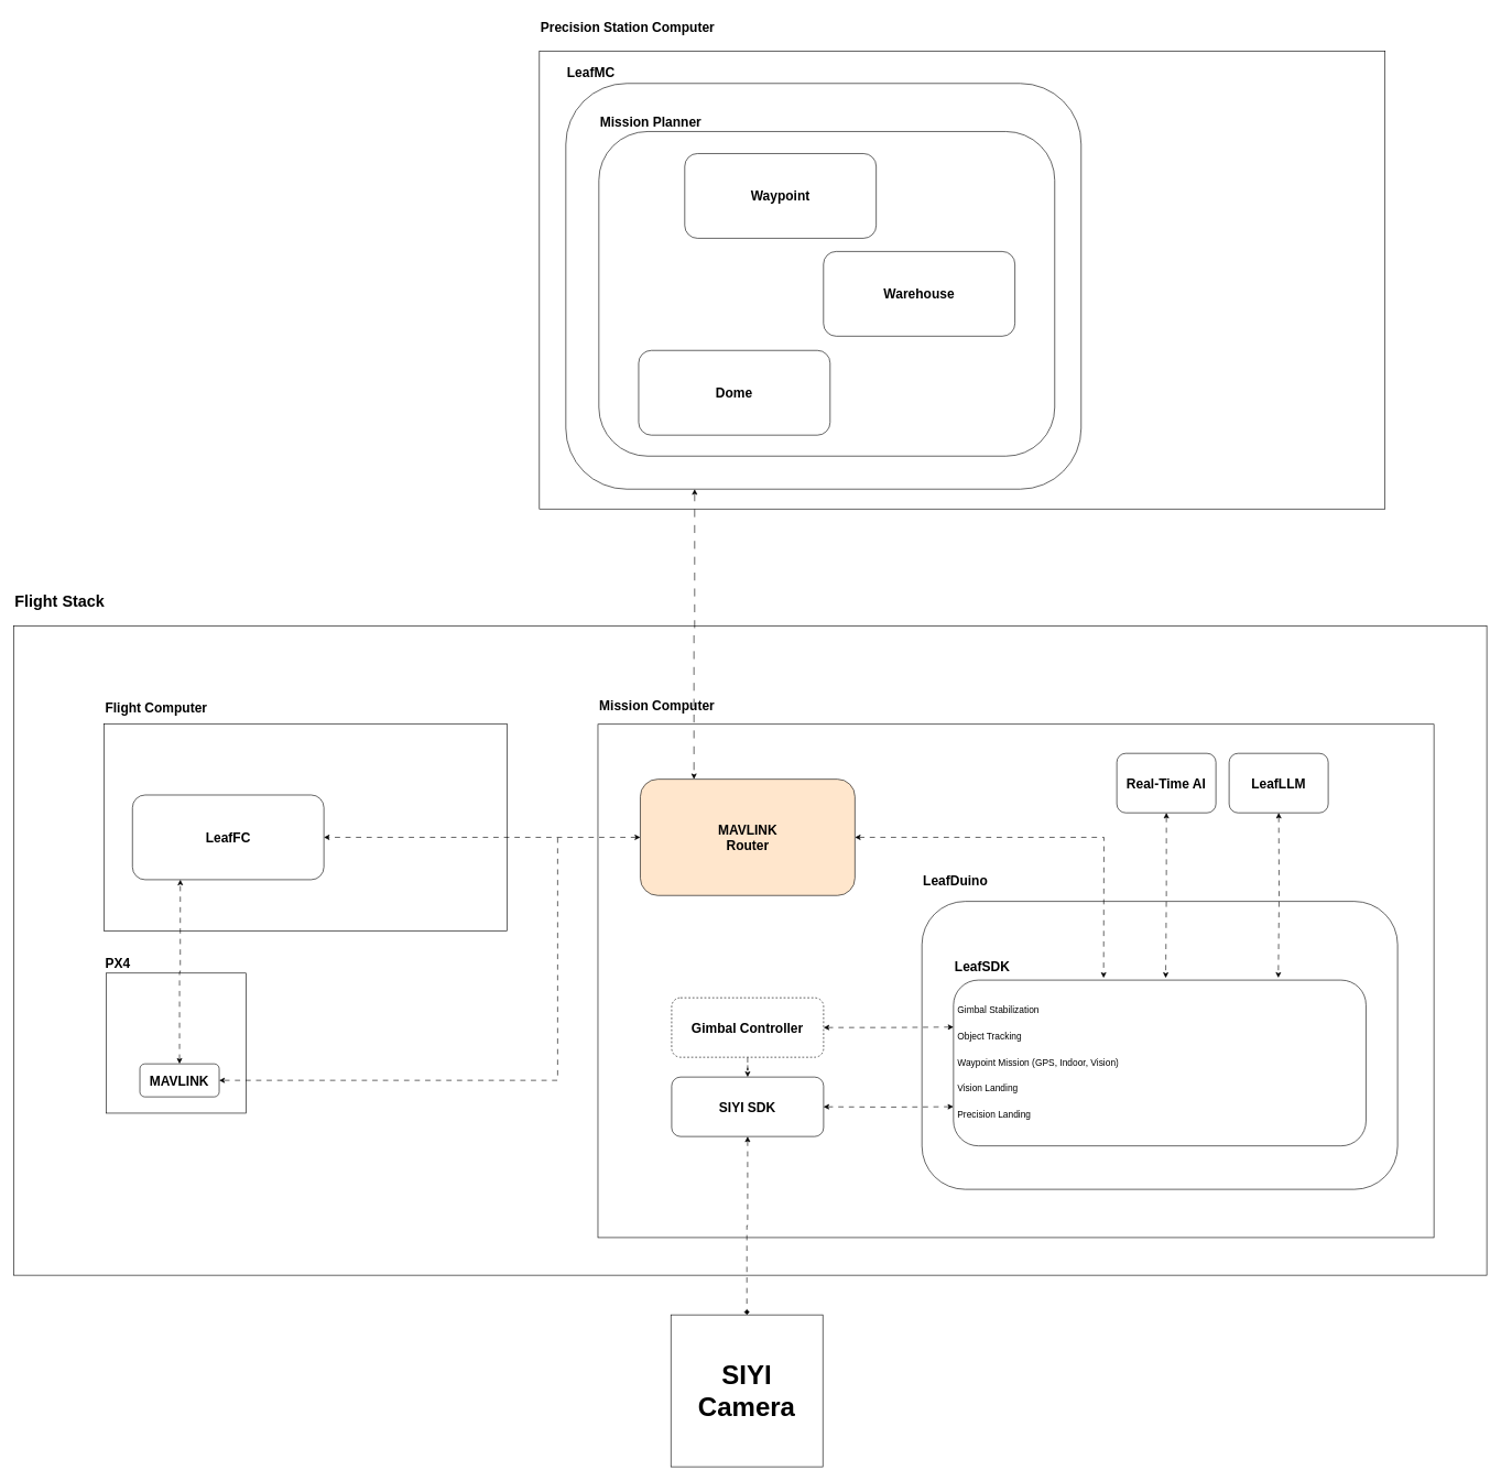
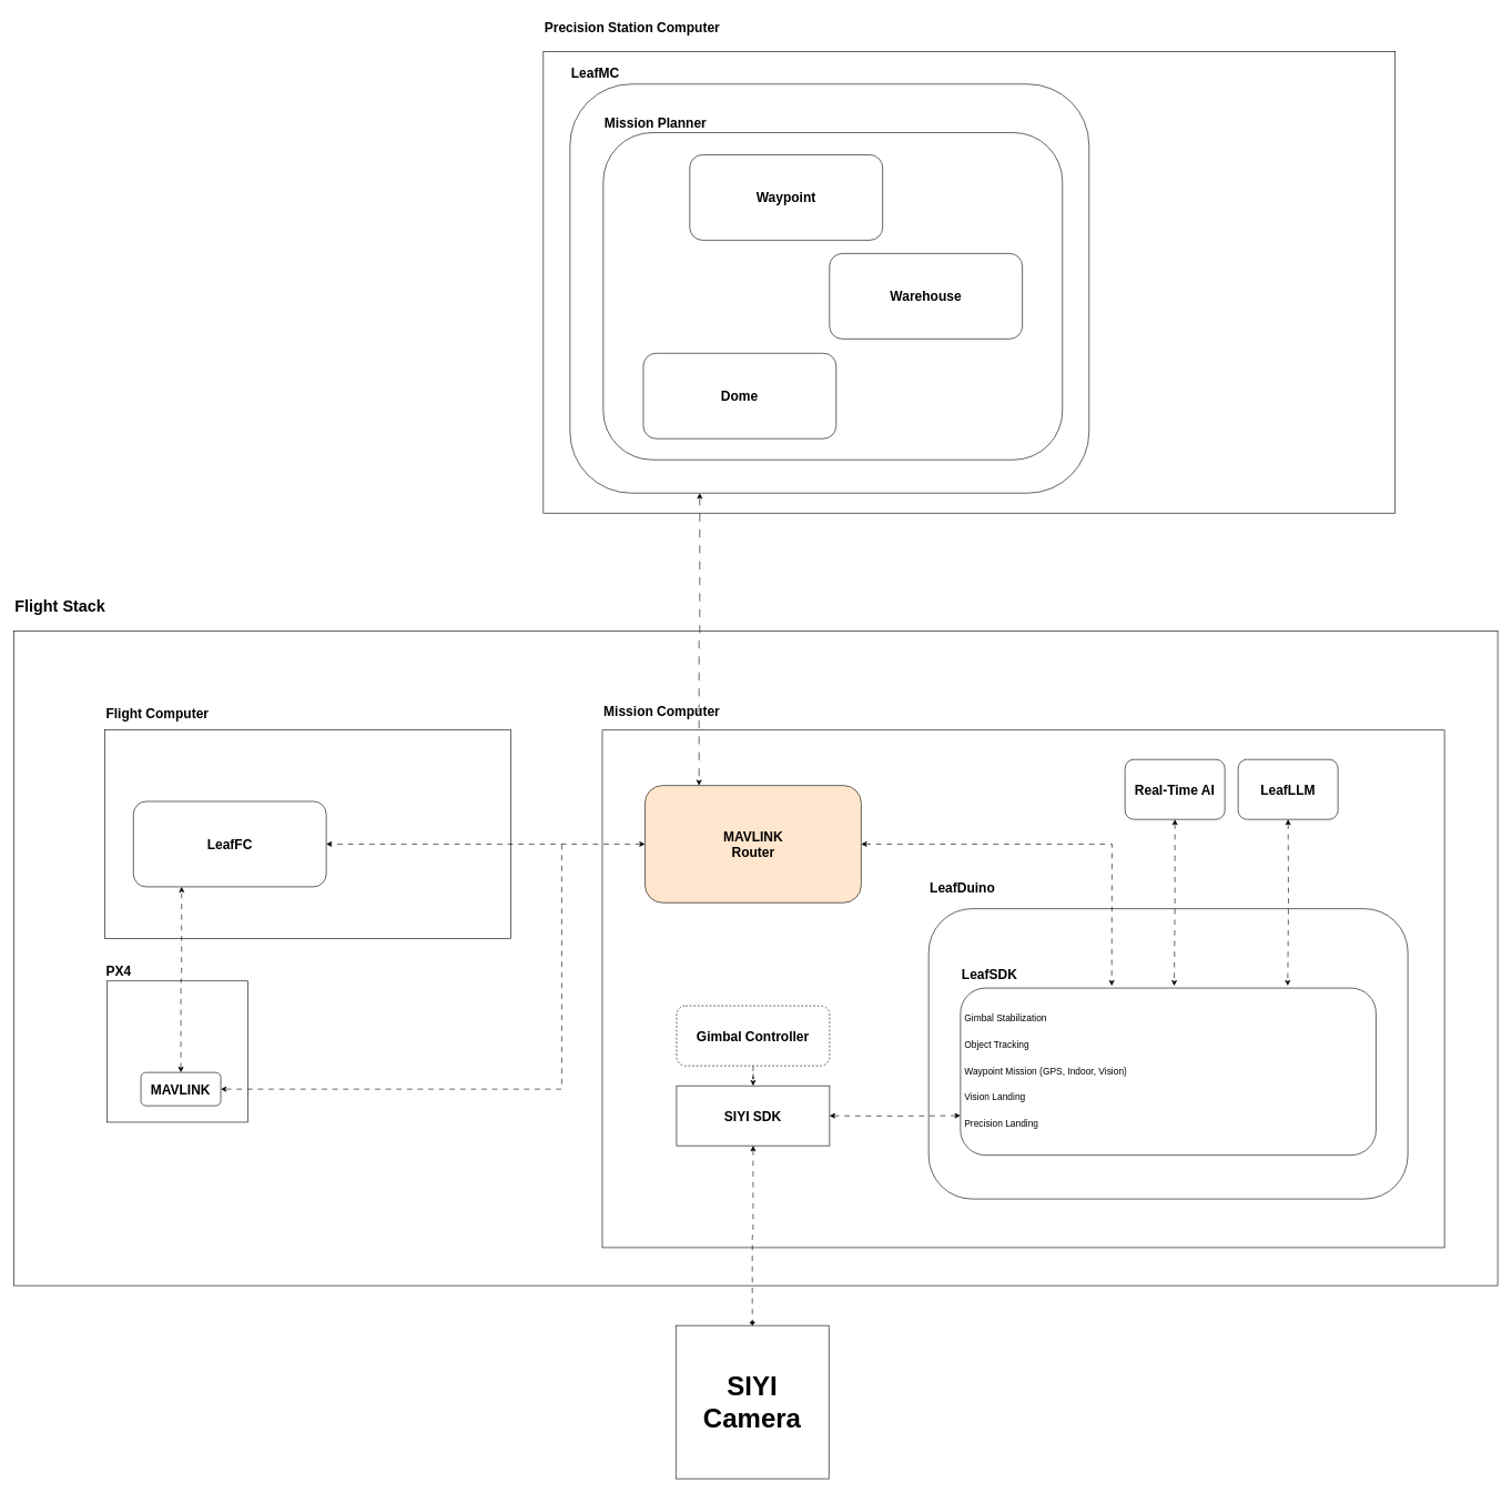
  <mxCell id="0" />
  <mxCell id="1" parent="0" />
  <mxCell id="2" value="&lt;font style=&quot;font-size: 20px;&quot;&gt;&lt;b&gt;LeafFC&lt;/b&gt;&lt;/font&gt;" style="rounded=1;whiteSpace=wrap;html=1;" parent="1" vertex="1"><mxGeometry x="1510" y="1040" width="190" height="90" as="geometry" /></mxCell>
  <mxCell id="3" value="&lt;font style=&quot;font-size: 20px;&quot;&gt;&lt;b&gt;LeafFC&lt;/b&gt;&lt;/font&gt;" style="rounded=1;whiteSpace=wrap;html=1;" parent="1" vertex="1"><mxGeometry x="1520" y="1050" width="190" height="90" as="geometry" /></mxCell>
  <mxCell id="4" value="&lt;font style=&quot;font-size: 20px;&quot;&gt;&lt;b&gt;LeafFC&lt;/b&gt;&lt;/font&gt;" style="rounded=1;whiteSpace=wrap;html=1;" parent="1" vertex="1"><mxGeometry x="1530" y="1060" width="190" height="90" as="geometry" /></mxCell>
  <mxCell id="5" value="&lt;font style=&quot;font-size: 20px;&quot;&gt;&lt;b&gt;LeafFC&lt;/b&gt;&lt;/font&gt;" style="rounded=1;whiteSpace=wrap;html=1;" parent="1" vertex="1"><mxGeometry x="1540" y="1070" width="190" height="90" as="geometry" /></mxCell>
  <mxCell id="6" value="" style="group" parent="1" vertex="1" connectable="0"><mxGeometry x="20" y="890" width="2230" height="1078.219" as="geometry" /></mxCell>
  <mxCell id="7" value="" style="rounded=0;whiteSpace=wrap;html=1;" parent="6" vertex="1"><mxGeometry y="56.99" width="2230" height="983.01" as="geometry" /></mxCell>
  <mxCell id="8" value="&lt;font style=&quot;font-size: 24px;&quot;&gt;&lt;b&gt;Flight Stack&lt;/b&gt;&lt;/font&gt;" style="text;html=1;align=left;verticalAlign=middle;whiteSpace=wrap;rounded=0;" parent="6" vertex="1"><mxGeometry width="2120" height="42.74" as="geometry" /></mxCell>
  <mxCell id="9" value="" style="group;rounded=1;" parent="6" vertex="1" connectable="0"><mxGeometry x="884.6" y="128.22" width="1265.4" height="854.79" as="geometry" /></mxCell>
  <mxCell id="10" value="" style="rounded=0;whiteSpace=wrap;html=1;" parent="9" vertex="1"><mxGeometry y="77.708" width="1265.4" height="777.082" as="geometry" /></mxCell>
  <mxCell id="11" value="&lt;span style=&quot;font-size: 20px;&quot;&gt;&lt;b&gt;Real-Time AI&lt;/b&gt;&lt;/span&gt;" style="rounded=1;whiteSpace=wrap;html=1;" parent="9" vertex="1"><mxGeometry x="785.4" y="121.78" width="150" height="90" as="geometry" /></mxCell>
  <mxCell id="12" value="&lt;font style=&quot;font-size: 20px;&quot;&gt;&lt;b&gt;MAVLINK&lt;/b&gt;&lt;/font&gt;&lt;div&gt;&lt;font style=&quot;font-size: 20px;&quot;&gt;&lt;b&gt;Router&lt;/b&gt;&lt;/font&gt;&lt;/div&gt;" style="rounded=1;whiteSpace=wrap;html=1;fillColor=#ffe6cc;" parent="9" vertex="1"><mxGeometry x="64.11" y="160.87" width="324.9" height="176.03" as="geometry" /></mxCell>
- <mxCell id="13" value="&lt;font style=&quot;font-size: 20px;&quot;&gt;&lt;b&gt;SIYI SDK&lt;/b&gt;&lt;/font&gt;" style="rounded=1;whiteSpace=wrap;html=1;" parent="9" vertex="1"><mxGeometry x="111.56" y="611.781" width="230" height="90" as="geometry" /></mxCell>
+ <mxCell id="13" value="&lt;font style=&quot;font-size: 20px;&quot;&gt;&lt;b&gt;SIYI SDK&lt;/b&gt;&lt;/font&gt;" style="whiteSpace=wrap;html=1;rounded=0;" parent="9" vertex="1"><mxGeometry x="111.56" y="611.781" width="230" height="90" as="geometry" /></mxCell>
  <mxCell id="14" value="" style="group" parent="9" vertex="1" connectable="0"><mxGeometry x="490.4" y="281.78" width="730" height="500" as="geometry" /></mxCell>
  <mxCell id="15" value="" style="rounded=1;whiteSpace=wrap;html=1;strokeColor=default;align=center;verticalAlign=middle;fontFamily=Helvetica;fontSize=12;fontColor=default;fillColor=default;" parent="14" vertex="1"><mxGeometry y="64.06" width="720" height="435.94" as="geometry" /></mxCell>
  <mxCell id="16" value="LeafDuino" style="text;html=1;align=left;verticalAlign=middle;whiteSpace=wrap;rounded=0;fontFamily=Helvetica;fontSize=20;fontColor=default;fontStyle=1" parent="14" vertex="1"><mxGeometry width="697.5" height="64.059" as="geometry" /></mxCell>
  <mxCell id="17" value="" style="group" parent="14" vertex="1" connectable="0"><mxGeometry x="-10" y="82.5" width="740" height="387.5" as="geometry" /></mxCell>
  <mxCell id="18" value="" style="rounded=1;whiteSpace=wrap;html=1;strokeColor=default;align=center;verticalAlign=middle;fontFamily=Helvetica;fontSize=12;fontColor=default;fillColor=default;" parent="17" vertex="1"><mxGeometry x="57.812" y="100.722" width="624.375" height="250.994" as="geometry" /></mxCell>
  <mxCell id="19" value="&lt;b&gt;&lt;font style=&quot;font-size: 20px;&quot;&gt;LeafSDK&lt;/font&gt;&lt;/b&gt;" style="text;html=1;align=left;verticalAlign=middle;whiteSpace=wrap;rounded=0;fontFamily=Helvetica;fontSize=12;fontColor=default;" parent="17" vertex="1"><mxGeometry x="57.812" y="61.092" width="624.375" height="39.631" as="geometry" /></mxCell>
  <mxCell id="20" value="&lt;font style=&quot;font-size: 14px;&quot;&gt;Gimbal Stabilization&lt;/font&gt;" style="text;strokeColor=none;fillColor=none;align=left;verticalAlign=middle;spacingLeft=4;spacingRight=4;overflow=hidden;points=[[0,0.5],[1,0.5]];portConstraint=eastwest;rotatable=0;whiteSpace=wrap;html=1;fontFamily=Helvetica;fontSize=12;fontColor=default;" parent="17" vertex="1"><mxGeometry x="57.812" y="126.152" width="624.375" height="39.631" as="geometry" /></mxCell>
  <mxCell id="21" value="&lt;font style=&quot;font-size: 14px;&quot;&gt;Object Tracking&lt;/font&gt;" style="text;strokeColor=none;fillColor=none;align=left;verticalAlign=middle;spacingLeft=4;spacingRight=4;overflow=hidden;points=[[0,0.5],[1,0.5]];portConstraint=eastwest;rotatable=0;whiteSpace=wrap;html=1;fontFamily=Helvetica;fontSize=12;fontColor=default;" parent="17" vertex="1"><mxGeometry x="57.812" y="165.783" width="624.375" height="39.631" as="geometry" /></mxCell>
  <mxCell id="22" value="&lt;font style=&quot;font-size: 14px;&quot;&gt;Waypoint Mission (GPS, Indoor, Vision)&lt;/font&gt;" style="text;strokeColor=none;fillColor=none;align=left;verticalAlign=middle;spacingLeft=4;spacingRight=4;overflow=hidden;points=[[0,0.5],[1,0.5]];portConstraint=eastwest;rotatable=0;whiteSpace=wrap;html=1;fontFamily=Helvetica;fontSize=12;fontColor=default;" parent="17" vertex="1"><mxGeometry x="57.812" y="205.414" width="624.375" height="39.631" as="geometry" /></mxCell>
  <mxCell id="23" value="&lt;font style=&quot;font-size: 14px;&quot;&gt;Vision Landing&lt;/font&gt;" style="text;strokeColor=none;fillColor=none;align=left;verticalAlign=middle;spacingLeft=4;spacingRight=4;overflow=hidden;points=[[0,0.5],[1,0.5]];portConstraint=eastwest;rotatable=0;whiteSpace=wrap;html=1;fontFamily=Helvetica;fontSize=12;fontColor=default;" parent="17" vertex="1"><mxGeometry x="57.812" y="245.048" width="624.375" height="39.631" as="geometry" /></mxCell>
  <mxCell id="24" value="&lt;font style=&quot;font-size: 14px;&quot;&gt;Precision Landing&lt;/font&gt;" style="text;strokeColor=none;fillColor=none;align=left;verticalAlign=middle;spacingLeft=4;spacingRight=4;overflow=hidden;points=[[0,0.5],[1,0.5]];portConstraint=eastwest;rotatable=0;whiteSpace=wrap;html=1;fontFamily=Helvetica;fontSize=12;fontColor=default;" parent="17" vertex="1"><mxGeometry x="57.812" y="284.681" width="624.375" height="39.631" as="geometry" /></mxCell>
- <mxCell id="25" style="edgeStyle=orthogonalEdgeStyle;rounded=0;orthogonalLoop=1;jettySize=auto;html=1;exitX=1;exitY=0.5;exitDx=0;exitDy=0;fontFamily=Helvetica;fontSize=12;fontColor=default;startArrow=classic;startFill=1;endArrow=classic;endFill=1;dashed=1;dashPattern=8 8;entryX=0;entryY=0.153;entryDx=0;entryDy=0;entryPerimeter=0;" parent="9" source="27" target="21" edge="1"><mxGeometry relative="1" as="geometry"><mxPoint x="341.56" y="553.281" as="sourcePoint" /><mxPoint x="538.4" y="531.78" as="targetPoint" /><Array as="points" /></mxGeometry></mxCell>
  <mxCell id="26" style="edgeStyle=orthogonalEdgeStyle;rounded=0;orthogonalLoop=1;jettySize=auto;html=1;exitX=0.5;exitY=1;exitDx=0;exitDy=0;fontFamily=Helvetica;fontSize=12;fontColor=default;dashed=1;dashPattern=8 8;" parent="9" source="27" target="13" edge="1"><mxGeometry relative="1" as="geometry" /></mxCell>
  <mxCell id="27" value="&lt;font style=&quot;font-size: 20px;&quot;&gt;&lt;b&gt;Gimbal Controller&lt;/b&gt;&lt;/font&gt;" style="rounded=1;whiteSpace=wrap;html=1;dashed=1;" parent="9" vertex="1"><mxGeometry x="111.56" y="491.781" width="230" height="90" as="geometry" /></mxCell>
  <mxCell id="28" style="edgeStyle=orthogonalEdgeStyle;rounded=0;orthogonalLoop=1;jettySize=auto;html=1;entryX=0.006;entryY=0.724;entryDx=0;entryDy=0;entryPerimeter=0;fontFamily=Helvetica;fontSize=12;fontColor=default;dashed=1;dashPattern=8 8;startArrow=classic;startFill=1;" parent="9" edge="1"><mxGeometry relative="1" as="geometry"><mxPoint x="341.4" y="656.78" as="sourcePoint" /><mxPoint x="537.959" y="656.654" as="targetPoint" /></mxGeometry></mxCell>
  <mxCell id="29" value="&lt;font style=&quot;font-size: 20px;&quot;&gt;&lt;b&gt;LeafLLM&lt;/b&gt;&lt;/font&gt;" style="rounded=1;whiteSpace=wrap;html=1;" parent="9" vertex="1"><mxGeometry x="955.4" y="121.78" width="150" height="90" as="geometry" /></mxCell>
  <mxCell id="30" style="edgeStyle=orthogonalEdgeStyle;rounded=0;orthogonalLoop=1;jettySize=auto;html=1;exitX=1;exitY=0.5;exitDx=0;exitDy=0;fontFamily=Helvetica;fontSize=12;fontColor=default;dashed=1;dashPattern=8 8;startArrow=classic;startFill=1;" parent="9" source="12" edge="1"><mxGeometry relative="1" as="geometry"><mxPoint x="765.4" y="461.78" as="targetPoint" /></mxGeometry></mxCell>
  <mxCell id="31" style="edgeStyle=orthogonalEdgeStyle;rounded=0;orthogonalLoop=1;jettySize=auto;html=1;exitX=0.5;exitY=1;exitDx=0;exitDy=0;fontFamily=Helvetica;fontSize=12;fontColor=default;dashed=1;dashPattern=8 8;startArrow=classic;startFill=1;" parent="9" source="11" edge="1"><mxGeometry relative="1" as="geometry"><mxPoint x="859.4" y="461.78" as="targetPoint" /></mxGeometry></mxCell>
  <mxCell id="32" style="edgeStyle=orthogonalEdgeStyle;rounded=0;orthogonalLoop=1;jettySize=auto;html=1;exitX=0.5;exitY=1;exitDx=0;exitDy=0;fontFamily=Helvetica;fontSize=12;fontColor=default;dashed=1;dashPattern=8 8;startArrow=classic;startFill=1;" parent="9" edge="1"><mxGeometry relative="1" as="geometry"><mxPoint x="1030.47" y="211.78" as="sourcePoint" /><mxPoint x="1029.87" y="461.56" as="targetPoint" /></mxGeometry></mxCell>
  <mxCell id="33" value="" style="whiteSpace=wrap;html=1;aspect=fixed;" parent="6" vertex="1"><mxGeometry x="140.266" y="582.685" width="212.0" height="212.0" as="geometry" /></mxCell>
  <mxCell id="34" style="edgeStyle=orthogonalEdgeStyle;rounded=0;orthogonalLoop=1;jettySize=auto;html=1;entryX=1;entryY=0.5;entryDx=0;entryDy=0;fontFamily=Helvetica;fontSize=12;fontColor=default;dashed=1;dashPattern=8 8;" parent="6" target="40" edge="1"><mxGeometry relative="1" as="geometry"><mxPoint x="823.597" y="377.534" as="sourcePoint" /><Array as="points"><mxPoint x="824" y="745" /></Array></mxGeometry></mxCell>
  <mxCell id="35" value="" style="group" parent="6" vertex="1" connectable="0"><mxGeometry x="137.266" y="148.164" width="610.072" height="370.411" as="geometry" /></mxCell>
  <mxCell id="36" value="" style="rounded=0;whiteSpace=wrap;html=1;" parent="35" vertex="1"><mxGeometry y="56.986" width="610.072" height="313.425" as="geometry" /></mxCell>
  <mxCell id="37" value="&lt;b&gt;&lt;font style=&quot;font-size: 20px;&quot;&gt;Flight Computer&lt;/font&gt;&lt;/b&gt;" style="text;html=1;align=left;verticalAlign=middle;whiteSpace=wrap;rounded=0;" parent="35" vertex="1"><mxGeometry y="11.84" width="610.072" height="42.74" as="geometry" /></mxCell>
  <mxCell id="38" value="&lt;font style=&quot;font-size: 20px;&quot;&gt;&lt;b&gt;LeafFC&lt;/b&gt;&lt;/font&gt;" style="rounded=1;whiteSpace=wrap;html=1;" parent="35" vertex="1"><mxGeometry x="42.734" y="164.836" width="289.784" height="128.219" as="geometry" /></mxCell>
  <mxCell id="39" style="edgeStyle=orthogonalEdgeStyle;rounded=0;orthogonalLoop=1;jettySize=auto;html=1;exitX=0.5;exitY=0;exitDx=0;exitDy=0;entryX=0.25;entryY=1;entryDx=0;entryDy=0;fontFamily=Helvetica;fontSize=12;fontColor=default;dashed=1;dashPattern=8 8;startArrow=classic;startFill=1;" parent="6" source="40" target="38" edge="1"><mxGeometry relative="1" as="geometry" /></mxCell>
  <mxCell id="40" value="&lt;span style=&quot;font-size: 20px;&quot;&gt;&lt;b&gt;MAVLINK&lt;/b&gt;&lt;/span&gt;" style="rounded=1;whiteSpace=wrap;html=1;" parent="6" vertex="1"><mxGeometry x="191.27" y="720" width="120" height="50" as="geometry" /></mxCell>
  <mxCell id="41" value="&lt;b&gt;&lt;font style=&quot;font-size: 20px;&quot;&gt;PX4&lt;/font&gt;&lt;/b&gt;" style="text;html=1;align=left;verticalAlign=middle;whiteSpace=wrap;rounded=0;fontFamily=Helvetica;fontSize=12;fontColor=default;" parent="6" vertex="1"><mxGeometry x="137.27" y="552.68" width="212.73" height="30" as="geometry" /></mxCell>
  <mxCell id="42" style="edgeStyle=orthogonalEdgeStyle;rounded=0;orthogonalLoop=1;jettySize=auto;html=1;exitX=0;exitY=0.5;exitDx=0;exitDy=0;entryX=1;entryY=0.5;entryDx=0;entryDy=0;fontFamily=Helvetica;fontSize=12;fontColor=default;dashed=1;dashPattern=8 8;startArrow=classic;startFill=1;" parent="6" source="12" target="38" edge="1"><mxGeometry relative="1" as="geometry" /></mxCell>
  <mxCell id="43" value="&lt;b&gt;&lt;font style=&quot;font-size: 20px;&quot;&gt;Mission Computer&lt;/font&gt;&lt;/b&gt;" style="text;html=1;align=left;verticalAlign=middle;whiteSpace=wrap;rounded=0;" parent="6" vertex="1"><mxGeometry x="884.6" y="148.16" width="1265.4" height="58.281" as="geometry" /></mxCell>
  <mxCell id="44" value="" style="group" parent="1" vertex="1" connectable="0"><mxGeometry x="815.996" y="20.004" width="1280" height="750" as="geometry" /></mxCell>
  <mxCell id="45" value="" style="rounded=0;whiteSpace=wrap;html=1;" parent="44" vertex="1"><mxGeometry y="56.99" width="1280" height="693.01" as="geometry" /></mxCell>
  <mxCell id="46" value="&lt;b&gt;&lt;font style=&quot;font-size: 20px;&quot;&gt;Precision Station Computer&lt;/font&gt;&lt;/b&gt;" style="text;html=1;align=left;verticalAlign=middle;whiteSpace=wrap;rounded=0;" parent="44" vertex="1"><mxGeometry width="610.072" height="42.74" as="geometry" /></mxCell>
  <mxCell id="47" value="" style="group" parent="44" vertex="1" connectable="0"><mxGeometry x="40.004" y="69.996" width="780" height="650" as="geometry" /></mxCell>
  <mxCell id="48" value="" style="rounded=1;whiteSpace=wrap;html=1;strokeColor=default;align=center;verticalAlign=middle;fontFamily=Helvetica;fontSize=12;fontColor=default;fillColor=default;" parent="47" vertex="1"><mxGeometry y="35.8" width="780" height="614.2" as="geometry" /></mxCell>
  <mxCell id="49" value="&lt;b&gt;&lt;font style=&quot;font-size: 20px;&quot;&gt;LeafMC&lt;/font&gt;&lt;/b&gt;" style="text;html=1;align=left;verticalAlign=middle;whiteSpace=wrap;rounded=0;fontFamily=Helvetica;fontSize=12;fontColor=default;" parent="47" vertex="1"><mxGeometry width="440.0" height="35.795" as="geometry" /></mxCell>
  <mxCell id="50" value="" style="group" parent="47" vertex="1" connectable="0"><mxGeometry x="50" y="80" width="690" height="520" as="geometry" /></mxCell>
  <mxCell id="51" value="" style="rounded=1;whiteSpace=wrap;html=1;strokeColor=default;align=center;verticalAlign=middle;fontFamily=Helvetica;fontSize=12;fontColor=default;fillColor=default;" parent="50" vertex="1"><mxGeometry y="28.64" width="690" height="491.36" as="geometry" /></mxCell>
  <mxCell id="52" value="&lt;b&gt;&lt;font style=&quot;font-size: 20px;&quot;&gt;Mission Planner&lt;/font&gt;&lt;/b&gt;" style="text;html=1;align=left;verticalAlign=middle;whiteSpace=wrap;rounded=0;fontFamily=Helvetica;fontSize=12;fontColor=default;" parent="50" vertex="1"><mxGeometry width="389.231" height="28.636" as="geometry" /></mxCell>
  <mxCell id="53" value="&lt;font style=&quot;font-size: 20px;&quot;&gt;&lt;b&gt;Waypoint&lt;/b&gt;&lt;/font&gt;" style="rounded=1;whiteSpace=wrap;html=1;" parent="50" vertex="1"><mxGeometry x="130.0" y="62.0" width="289.784" height="128.219" as="geometry" /></mxCell>
  <mxCell id="54" value="&lt;span style=&quot;font-size: 20px;&quot;&gt;&lt;b&gt;Dome&lt;/b&gt;&lt;/span&gt;" style="rounded=1;whiteSpace=wrap;html=1;" parent="50" vertex="1"><mxGeometry x="60.22" y="360.0" width="289.784" height="128.219" as="geometry" /></mxCell>
  <mxCell id="55" value="&lt;font style=&quot;font-size: 20px;&quot;&gt;&lt;b&gt;Warehouse&lt;/b&gt;&lt;/font&gt;" style="rounded=1;whiteSpace=wrap;html=1;" parent="50" vertex="1"><mxGeometry x="340.0" y="210.21" width="289.784" height="128.219" as="geometry" /></mxCell>
  <mxCell id="56" value="&lt;b style=&quot;&quot;&gt;&lt;font style=&quot;font-size: 40px;&quot;&gt;SIYI&lt;br&gt;Camera&lt;/font&gt;&lt;/b&gt;" style="whiteSpace=wrap;html=1;aspect=fixed;rounded=0;strokeColor=default;align=center;verticalAlign=middle;fontFamily=Helvetica;fontSize=12;fontColor=default;fillColor=default;" parent="1" vertex="1"><mxGeometry x="1015" y="1990" width="230" height="230" as="geometry" /></mxCell>
  <mxCell id="57" style="edgeStyle=orthogonalEdgeStyle;rounded=0;orthogonalLoop=1;jettySize=auto;html=1;exitX=0.25;exitY=1;exitDx=0;exitDy=0;entryX=0.25;entryY=0;entryDx=0;entryDy=0;fontFamily=Helvetica;fontSize=12;fontColor=default;dashed=1;dashPattern=12 12;startArrow=classic;startFill=1;" parent="1" source="48" target="12" edge="1"><mxGeometry relative="1" as="geometry" /></mxCell>
  <mxCell id="58" style="edgeStyle=orthogonalEdgeStyle;rounded=0;orthogonalLoop=1;jettySize=auto;html=1;exitX=0.5;exitY=1;exitDx=0;exitDy=0;entryX=0.5;entryY=0;entryDx=0;entryDy=0;fontFamily=Helvetica;fontSize=12;fontColor=default;dashed=1;dashPattern=8 8;startArrow=classic;startFill=1;endArrow=diamond;" parent="1" source="13" target="56" edge="1"><mxGeometry relative="1" as="geometry"><Array as="points" /></mxGeometry></mxCell>
